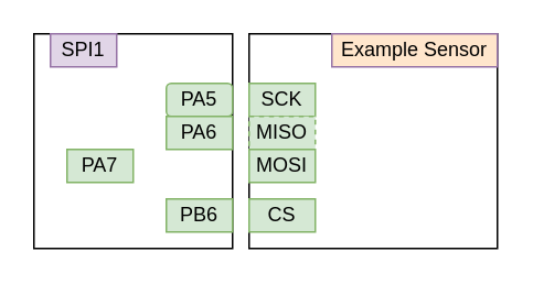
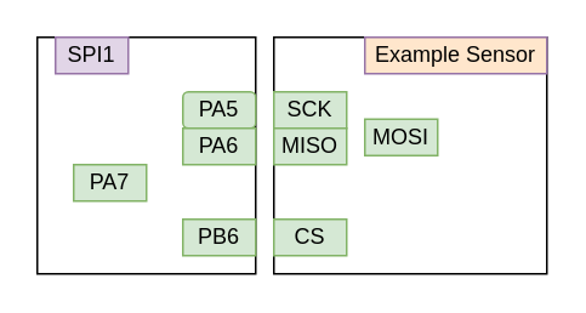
  <mxCell id="0" />
  <mxCell id="1" parent="0" />
  <mxCell id="2" value="" style="rounded=0;whiteSpace=wrap;html=1;" parent="1" vertex="1"><mxGeometry x="20" y="20" width="120" height="130" as="geometry" /></mxCell>
  <mxCell id="3" value="PB6" style="rounded=0;whiteSpace=wrap;html=1;fillColor=#d5e8d4;strokeColor=#82b366;" parent="1" vertex="1"><mxGeometry x="100" y="120" width="40" height="20" as="geometry" /></mxCell>
  <mxCell id="4" value="SPI1" style="rounded=0;whiteSpace=wrap;html=1;fillColor=#e1d5e7;strokeColor=#9673a6;" parent="1" vertex="1"><mxGeometry x="30" y="20" width="40" height="20" as="geometry" /></mxCell>
  <mxCell id="5" value="PA5" style="whiteSpace=wrap;html=1;fillColor=#d5e8d4;strokeColor=#82b366;rounded=1;" parent="1" vertex="1"><mxGeometry x="100" y="50" width="40" height="20" as="geometry" /></mxCell>
  <mxCell id="6" value="PA6" style="rounded=0;whiteSpace=wrap;html=1;fillColor=#d5e8d4;strokeColor=#82b366;" parent="1" vertex="1"><mxGeometry x="100" y="70" width="40" height="20" as="geometry" /></mxCell>
  <mxCell id="7" value="PA7" style="rounded=0;whiteSpace=wrap;html=1;fillColor=#d5e8d4;strokeColor=#82b366;" parent="1" vertex="1"><mxGeometry x="40" y="90" width="40" height="20" as="geometry" /></mxCell>
  <mxCell id="8" value="" style="group" parent="1" connectable="0" vertex="1"><mxGeometry x="150" y="20" width="150" height="130" as="geometry" /></mxCell>
  <mxCell id="9" value="" style="rounded=0;whiteSpace=wrap;html=1;align=right;" parent="8" vertex="1"><mxGeometry width="150" height="130" as="geometry" /></mxCell>
  <mxCell id="10" value="CS" style="rounded=0;whiteSpace=wrap;html=1;fillColor=#d5e8d4;strokeColor=#82b366;" parent="8" vertex="1"><mxGeometry y="100" width="40" height="20" as="geometry" /></mxCell>
  <mxCell id="11" value="Example Sensor" style="rounded=0;whiteSpace=wrap;html=1;fillColor=#ffe6cc;strokeColor=#9673a6;" parent="8" vertex="1"><mxGeometry x="50" width="100" height="20" as="geometry" /></mxCell>
  <mxCell id="12" value="SCK" style="rounded=0;whiteSpace=wrap;html=1;fillColor=#d5e8d4;strokeColor=#82b366;" parent="8" vertex="1"><mxGeometry y="30" width="40" height="20" as="geometry" /></mxCell>
- <mxCell id="13" value="MISO" style="rounded=0;whiteSpace=wrap;html=1;fillColor=#d5e8d4;strokeColor=#82b366;dashed=1;" parent="8" vertex="1"><mxGeometry y="50" width="40" height="20" as="geometry" /></mxCell>
- <mxCell id="14" value="MOSI" style="rounded=0;whiteSpace=wrap;html=1;fillColor=#d5e8d4;strokeColor=#82b366;" parent="8" vertex="1"><mxGeometry y="70" width="40" height="20" as="geometry" /></mxCell>
+ <mxCell id="13" value="MISO" style="rounded=0;whiteSpace=wrap;html=1;fillColor=#d5e8d4;strokeColor=#82b366;" parent="8" vertex="1"><mxGeometry y="50" width="40" height="20" as="geometry" /></mxCell>
+ <mxCell id="14" value="MOSI" style="rounded=0;whiteSpace=wrap;html=1;fillColor=#d5e8d4;strokeColor=#82b366;" parent="8" vertex="1"><mxGeometry x="50" y="45" width="40" height="20" as="geometry" /></mxCell>
